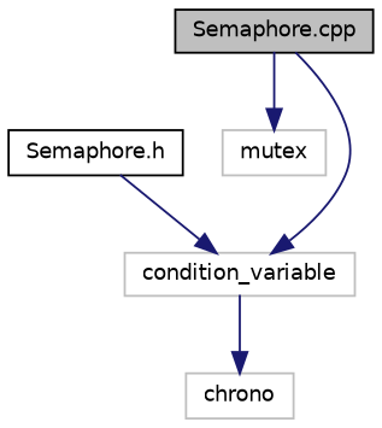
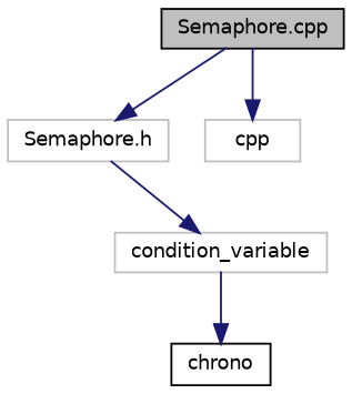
  digraph {
    node [color=grey75 fillcolor=white fontname=Helvetica fontsize=10 shape=record style=filled]
    edge [color=midnightblue fontname=Helvetica fontsize=10 labelfontname=Helvetica labelfontsize=10 style=solid]
    n1 [color=black fillcolor=grey75 fontcolor=black height=0.2 label="Semaphore.cpp" width=0.4]
-   n2 [color=black height=0.2 label="Semaphore.h" width=0.4]
-   n3 [height=0.2 label=mutex width=0.4]
+   n2 [height=0.2 label="Semaphore.h" width=0.4]
+   n3 [height=0.2 label=cpp width=0.4]
    n4 [height=0.2 label=condition_variable width=0.4]
-   n5 [height=0.2 label=chrono width=0.4]
-   n1 -> n4
+   n5 [color=black height=0.2 label=chrono width=0.4]
+   n1 -> n2
    n1 -> n3
    n2 -> n4
    n4 -> n5
  }
